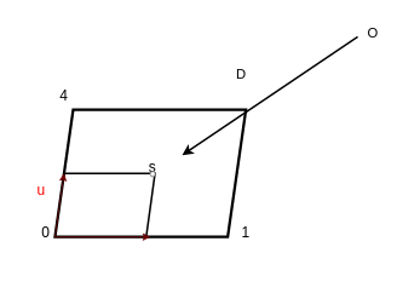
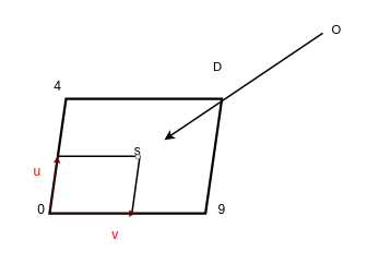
  <mxCell id="0" />
  <mxCell id="1" parent="0" />
  <mxCell id="2" value="" style="shape=parallelogram;perimeter=parallelogramPerimeter;whiteSpace=wrap;html=1;fixedSize=1;strokeWidth=3;" parent="1" vertex="1"><mxGeometry x="60" y="120" width="210" height="140" as="geometry" /></mxCell>
  <mxCell id="3" value="" style="endArrow=classic;html=1;rounded=0;entryX=0.571;entryY=0.429;entryDx=0;entryDy=0;entryPerimeter=0;strokeWidth=2;" parent="1" edge="1"><mxGeometry width="50" height="50" relative="1" as="geometry"><mxPoint x="393.01" y="39.97" as="sourcePoint" /><mxPoint x="200" y="170.03" as="targetPoint" /></mxGeometry></mxCell>
  <mxCell id="4" value="" style="endArrow=classic;html=1;rounded=0;entryX=0.5;entryY=1;entryDx=0;entryDy=0;fillColor=#a20025;strokeColor=#6F0000;" parent="1" target="2" edge="1"><mxGeometry width="50" height="50" relative="1" as="geometry"><mxPoint x="60" y="260" as="sourcePoint" /><mxPoint x="110" y="210" as="targetPoint" /></mxGeometry></mxCell>
  <mxCell id="5" value="" style="endArrow=classic;html=1;rounded=0;exitX=0;exitY=1;exitDx=0;exitDy=0;entryX=0;entryY=0.5;entryDx=0;entryDy=0;fillColor=#a20025;strokeColor=#6F0000;" parent="1" source="2" target="2" edge="1"><mxGeometry width="50" height="50" relative="1" as="geometry"><mxPoint x="160" y="240" as="sourcePoint" /><mxPoint x="210" y="190" as="targetPoint" /></mxGeometry></mxCell>
  <mxCell id="6" value="&lt;font style=&quot;font-size: 16px;&quot;&gt;0&lt;/font&gt;" style="text;html=1;strokeColor=none;fillColor=none;align=center;verticalAlign=middle;whiteSpace=wrap;rounded=0;" parent="1" vertex="1"><mxGeometry x="20" y="240" width="60" height="30" as="geometry" /></mxCell>
- <mxCell id="7" value="&lt;font style=&quot;font-size: 16px;&quot;&gt;1&lt;/font&gt;" style="text;html=1;strokeColor=none;fillColor=none;align=center;verticalAlign=middle;whiteSpace=wrap;rounded=0;" parent="1" vertex="1"><mxGeometry x="240" y="240" width="60" height="30" as="geometry" /></mxCell>
+ <mxCell id="7" value="&lt;font style=&quot;font-size: 16px;&quot;&gt;9&lt;/font&gt;" style="text;html=1;strokeColor=none;fillColor=none;align=center;verticalAlign=middle;whiteSpace=wrap;rounded=0;" parent="1" vertex="1"><mxGeometry x="240" y="240" width="60" height="30" as="geometry" /></mxCell>
  <mxCell id="8" value="&lt;font style=&quot;font-size: 16px;&quot;&gt;4&lt;/font&gt;" style="text;html=1;strokeColor=none;fillColor=none;align=center;verticalAlign=middle;whiteSpace=wrap;rounded=0;" parent="1" vertex="1"><mxGeometry x="40" y="90" width="60" height="30" as="geometry" /></mxCell>
  <mxCell id="9" value="" style="endArrow=none;html=1;rounded=0;entryX=0.479;entryY=0.987;entryDx=0;entryDy=0;entryPerimeter=0;strokeWidth=2;" parent="1" target="2" edge="1"><mxGeometry width="50" height="50" relative="1" as="geometry"><mxPoint x="70" y="190" as="sourcePoint" /><mxPoint x="120" y="140" as="targetPoint" /><Array as="points"><mxPoint x="170" y="190" /></Array></mxGeometry></mxCell>
  <mxCell id="10" value="&lt;font style=&quot;font-size: 16px;&quot;&gt;s&lt;/font&gt;" style="text;html=1;strokeColor=none;fillColor=none;align=center;verticalAlign=middle;whiteSpace=wrap;rounded=0;" parent="1" vertex="1"><mxGeometry x="150" y="170" width="35" height="25" as="geometry" /></mxCell>
  <mxCell id="11" value="" style="ellipse;whiteSpace=wrap;html=1;aspect=fixed;fillStyle=solid;fillColor=#f5f5f5;fontColor=#333333;strokeColor=#666666;" parent="10" vertex="1"><mxGeometry x="14.583" y="17.857" width="5.833" height="5.833" as="geometry" /></mxCell>
  <mxCell id="12" value="&lt;font style=&quot;font-size: 16px;&quot; color=&quot;#ff0000&quot;&gt;u&lt;/font&gt;" style="text;html=1;strokeColor=none;fillColor=none;align=center;verticalAlign=middle;whiteSpace=wrap;rounded=0;" parent="1" vertex="1"><mxGeometry x="20" y="190" width="50" height="35" as="geometry" /></mxCell>
+ <mxCell id="13" value="&lt;font style=&quot;font-size: 16px;&quot; color=&quot;#ff0000&quot;&gt;v&lt;/font&gt;" style="text;html=1;strokeColor=none;fillColor=none;align=center;verticalAlign=middle;whiteSpace=wrap;rounded=0;" parent="1" vertex="1"><mxGeometry x="110" y="270" width="60" height="30" as="geometry" /></mxCell>
  <mxCell id="14" value="&lt;font style=&quot;font-size: 15px;&quot;&gt;O&lt;/font&gt;" style="text;html=1;strokeColor=none;fillColor=none;align=center;verticalAlign=middle;whiteSpace=wrap;rounded=0;" parent="1" vertex="1"><mxGeometry x="380" y="20" width="60" height="30" as="geometry" /></mxCell>
  <mxCell id="15" value="&lt;font style=&quot;font-size: 15px;&quot;&gt;D&lt;/font&gt;" style="text;html=1;strokeColor=none;fillColor=none;align=center;verticalAlign=middle;whiteSpace=wrap;rounded=0;" parent="1" vertex="1"><mxGeometry x="235" y="65" width="60" height="30" as="geometry" /></mxCell>
